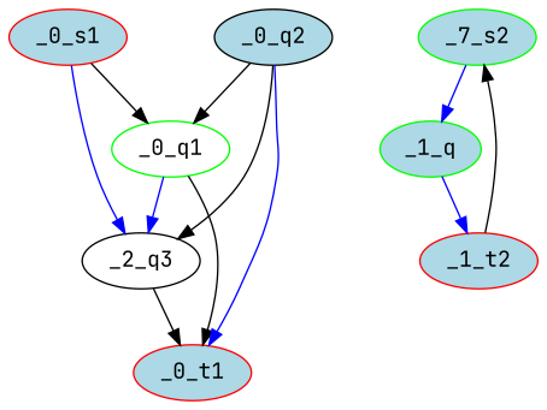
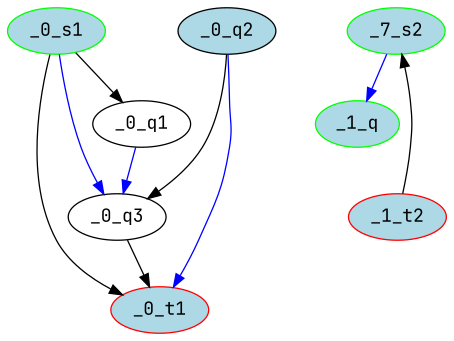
  digraph {
    fontname="JetBrains Mono"
    node [fillcolor=lightblue fontname="JetBrains Mono" style=filled]
    edge [fontname="JetBrains Mono"]
-   _0_s1 [color=red initial=1]
-   _0_q1 [color=green fillcolor="" style=""]
-   _0_q3 [label=_2_q3 fillcolor="" style=""]
+   _0_s1 [color=green initial=1]
+   _0_q1 [fillcolor="" style=""]
+   _0_q3 [fillcolor="" style=""]
    _0_t1 [color=red final=1]
    _0_q2
    n6 [color=green initial=1 label=_7_s2]
    _1_q [color=green]
    _1_t2 [color=red final=1]
    _0_s1 -> _0_q1
    _0_s1 -> _0_q3 [color=blue]
    _0_q1 -> _0_q3 [color=blue]
-   _0_q1 -> _0_t1
+   _0_s1 -> _0_t1
    _0_q3 -> _0_t1
-   _0_q2 -> _0_q1
    _0_q2 -> _0_q3
    _0_q2 -> _0_t1 [color=blue]
    n6 -> _1_q [color=blue]
-   _1_q -> _1_t2 [color=blue]
    _1_t2 -> n6
  }
